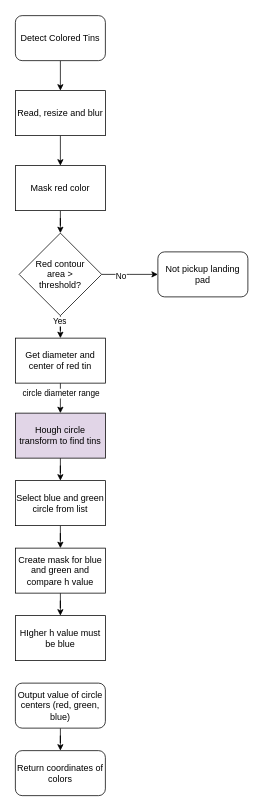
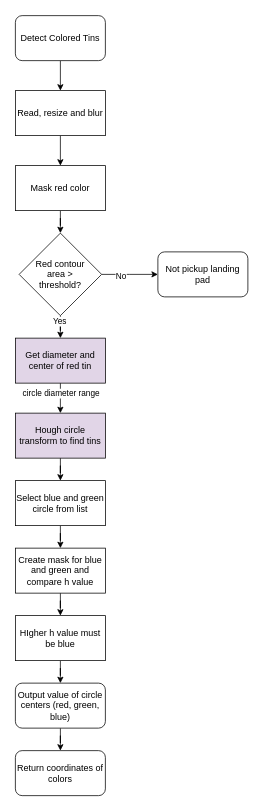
  <mxCell id="0" />
  <mxCell id="1" parent="0" />
  <mxCell id="2" value="" style="edgeStyle=orthogonalEdgeStyle;rounded=0;orthogonalLoop=1;jettySize=auto;html=1;" parent="1" source="3" target="5" edge="1"><mxGeometry relative="1" as="geometry" /></mxCell>
  <mxCell id="3" value="Detect Colored Tins" style="rounded=1;whiteSpace=wrap;html=1;" parent="1" vertex="1"><mxGeometry x="20" y="20" width="120" height="60" as="geometry" /></mxCell>
  <mxCell id="4" value="" style="edgeStyle=orthogonalEdgeStyle;rounded=0;orthogonalLoop=1;jettySize=auto;html=1;" parent="1" source="5" target="7" edge="1"><mxGeometry relative="1" as="geometry" /></mxCell>
  <mxCell id="5" value="Read, resize and blur" style="rounded=0;whiteSpace=wrap;html=1;" parent="1" vertex="1"><mxGeometry x="20" y="120" width="120" height="60" as="geometry" /></mxCell>
  <mxCell id="6" value="" style="edgeStyle=orthogonalEdgeStyle;rounded=0;orthogonalLoop=1;jettySize=auto;html=1;" parent="1" source="7" target="12" edge="1"><mxGeometry relative="1" as="geometry" /></mxCell>
  <mxCell id="7" value="Mask red color" style="whiteSpace=wrap;html=1;rounded=0;" parent="1" vertex="1"><mxGeometry x="20" y="220" width="120" height="60" as="geometry" /></mxCell>
  <mxCell id="8" value="" style="edgeStyle=orthogonalEdgeStyle;rounded=0;orthogonalLoop=1;jettySize=auto;html=1;" parent="1" source="12" edge="1"><mxGeometry relative="1" as="geometry"><mxPoint x="210" y="365" as="targetPoint" /></mxGeometry></mxCell>
  <mxCell id="9" value="No" style="edgeLabel;html=1;align=center;verticalAlign=middle;resizable=0;points=[];" parent="8" vertex="1" connectable="0"><mxGeometry x="-0.333" y="-1" relative="1" as="geometry"><mxPoint as="offset" /></mxGeometry></mxCell>
  <mxCell id="10" value="" style="edgeStyle=orthogonalEdgeStyle;rounded=0;orthogonalLoop=1;jettySize=auto;html=1;entryX=0.5;entryY=0;entryDx=0;entryDy=0;" parent="1" source="12" target="27" edge="1"><mxGeometry relative="1" as="geometry" /></mxCell>
  <mxCell id="11" value="Yes" style="edgeLabel;html=1;align=center;verticalAlign=middle;resizable=0;points=[];" parent="10" vertex="1" connectable="0"><mxGeometry x="-0.72" y="-2" relative="1" as="geometry"><mxPoint as="offset" /></mxGeometry></mxCell>
  <mxCell id="12" value="Red contour &lt;br&gt;area &amp;gt; &lt;br&gt;threshold?" style="rhombus;whiteSpace=wrap;html=1;" parent="1" vertex="1"><mxGeometry x="25" y="310" width="110" height="110" as="geometry" /></mxCell>
  <mxCell id="13" value="Not pickup landing pad" style="rounded=1;whiteSpace=wrap;html=1;" parent="1" vertex="1"><mxGeometry x="210" y="335" width="120" height="60" as="geometry" /></mxCell>
  <mxCell id="14" value="" style="edgeStyle=orthogonalEdgeStyle;rounded=0;orthogonalLoop=1;jettySize=auto;html=1;" parent="1" source="15" target="17" edge="1"><mxGeometry relative="1" as="geometry" /></mxCell>
  <mxCell id="15" value="Hough circle transform to find tins" style="rounded=0;whiteSpace=wrap;html=1;fillColor=#e1d5e7;" parent="1" vertex="1"><mxGeometry x="20" y="550" width="120" height="60" as="geometry" /></mxCell>
  <mxCell id="16" value="" style="edgeStyle=orthogonalEdgeStyle;rounded=0;orthogonalLoop=1;jettySize=auto;html=1;" parent="1" source="17" target="19" edge="1"><mxGeometry relative="1" as="geometry" /></mxCell>
  <mxCell id="17" value="Select blue and green circle from list" style="rounded=0;whiteSpace=wrap;html=1;" parent="1" vertex="1"><mxGeometry x="20" y="640" width="120" height="60" as="geometry" /></mxCell>
  <mxCell id="18" value="" style="edgeStyle=orthogonalEdgeStyle;rounded=0;orthogonalLoop=1;jettySize=auto;html=1;" parent="1" source="19" target="21" edge="1"><mxGeometry relative="1" as="geometry" /></mxCell>
  <mxCell id="19" value="Create mask for blue and green and compare h value" style="rounded=0;whiteSpace=wrap;html=1;" parent="1" vertex="1"><mxGeometry x="20" y="730" width="120" height="60" as="geometry" /></mxCell>
+ <mxCell id="20" value="" style="edgeStyle=orthogonalEdgeStyle;rounded=0;orthogonalLoop=1;jettySize=auto;html=1;" parent="1" source="21" target="23" edge="1"><mxGeometry relative="1" as="geometry" /></mxCell>
  <mxCell id="21" value="HIgher h value must be blue" style="rounded=0;whiteSpace=wrap;html=1;" parent="1" vertex="1"><mxGeometry x="20" y="820" width="120" height="60" as="geometry" /></mxCell>
  <mxCell id="22" value="" style="edgeStyle=orthogonalEdgeStyle;rounded=0;orthogonalLoop=1;jettySize=auto;html=1;" parent="1" source="23" target="24" edge="1"><mxGeometry relative="1" as="geometry" /></mxCell>
  <mxCell id="23" value="Output value of circle centers (red, green, blue)" style="whiteSpace=wrap;html=1;rounded=1;" parent="1" vertex="1"><mxGeometry x="20" y="910" width="120" height="60" as="geometry" /></mxCell>
  <mxCell id="24" value="Return coordinates of colors" style="rounded=1;whiteSpace=wrap;html=1;" parent="1" vertex="1"><mxGeometry x="20" y="1000" width="120" height="60" as="geometry" /></mxCell>
  <mxCell id="25" value="" style="edgeStyle=orthogonalEdgeStyle;rounded=0;orthogonalLoop=1;jettySize=auto;html=1;" edge="1" parent="1" source="27" target="15"><mxGeometry relative="1" as="geometry" /></mxCell>
  <mxCell id="26" value="circle diameter range" style="edgeLabel;html=1;align=center;verticalAlign=middle;resizable=0;points=[];" vertex="1" connectable="0" parent="25"><mxGeometry x="-0.35" relative="1" as="geometry"><mxPoint as="offset" /></mxGeometry></mxCell>
- <mxCell id="27" value="Get diameter and center of red tin" style="rounded=0;whiteSpace=wrap;html=1;" vertex="1" parent="1"><mxGeometry x="20" y="450" width="120" height="60" as="geometry" /></mxCell>
+ <mxCell id="27" value="Get diameter and center of red tin" style="rounded=0;whiteSpace=wrap;html=1;fillColor=#e1d5e7;" vertex="1" parent="1"><mxGeometry x="20" y="450" width="120" height="60" as="geometry" /></mxCell>
